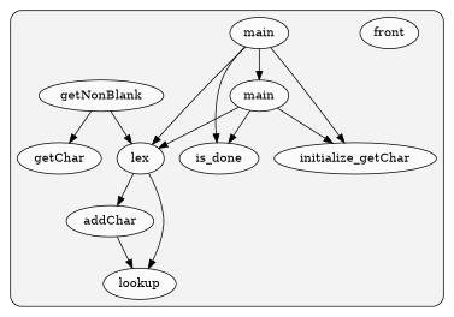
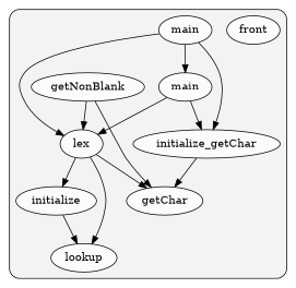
  digraph {
    rankdir=TB
    node [fillcolor="#ffffffb2" fontcolor="#000000" group=0 style=filled]
    edge [color="#000000" style=solid]
    n1 [label=front]
    n2 [group=1 label=main]
-   n3 [label=addChar]
+   n3 [label=initialize]
    n4 [label=getChar]
    n5 [label=getNonBlank]
    n6 [label=initialize_getChar]
-   n7 [label=is_done]
    n8 [label=lex]
    n9 [label=lookup]
    n10 [group=1 label=main]
    subgraph cluster_1 {
      fillcolor="#80808018"
      style="filled,rounded"
      n1
      n2
      n3
      n4
      n5
      n6
-     n7
      n8
      n9
      n10
    }
    n2 -> n6
-   n2 -> n7
    n2 -> n8
    n2 -> n10
    n3 -> n9
    n5 -> n4
    n5 -> n8
+   n6 -> n4
    n8 -> n3
+   n8 -> n4
    n8 -> n9
    n10 -> n6
-   n10 -> n7
    n10 -> n8
  }
